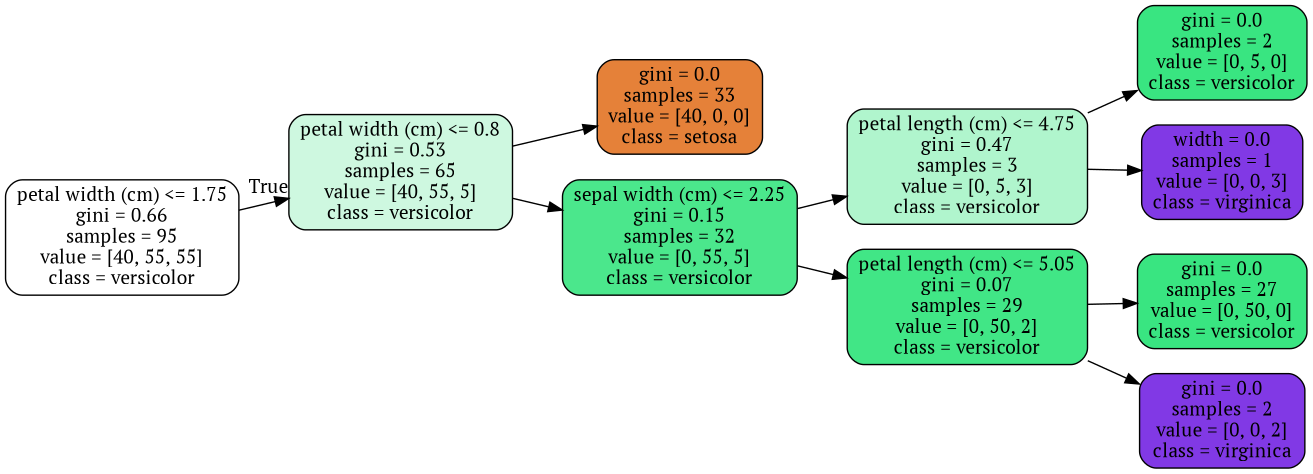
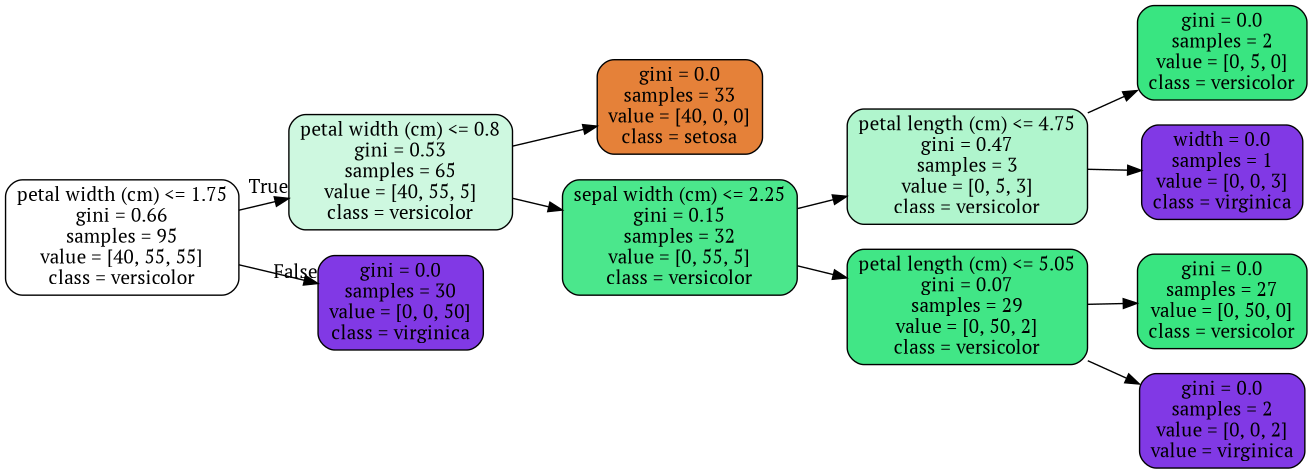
  digraph {
    fontname="PT Serif"
    rankdir=LR
    node [color=black fillcolor="#8139e5" fontname="PT Serif" shape=box style="filled, rounded"]
    edge [fontname="PT Serif"]
    n1 [fillcolor="#ffffff" label="petal width (cm) <= 1.75\ngini = 0.66\nsamples = 95\nvalue = [40, 55, 55]\nclass = versicolor"]
    n2 [fillcolor="#cef8e0" label="petal width (cm) <= 0.8\ngini = 0.53\nsamples = 65\nvalue = [40, 55, 5]\nclass = versicolor"]
+   n3 [label="gini = 0.0\nsamples = 30\nvalue = [0, 0, 50]\nclass = virginica"]
    n4 [fillcolor="#e58139" label="gini = 0.0\nsamples = 33\nvalue = [40, 0, 0]\nclass = setosa"]
    n5 [fillcolor="#4be78c" label="sepal width (cm) <= 2.25\ngini = 0.15\nsamples = 32\nvalue = [0, 55, 5]\nclass = versicolor"]
    n6 [fillcolor="#b0f5cd" label="petal length (cm) <= 4.75\ngini = 0.47\nsamples = 3\nvalue = [0, 5, 3]\nclass = versicolor"]
    n7 [fillcolor="#41e686" label="petal length (cm) <= 5.05\ngini = 0.07\nsamples = 29\nvalue = [0, 50, 2]\nclass = versicolor"]
    n8 [fillcolor="#39e581" label="gini = 0.0\nsamples = 2\nvalue = [0, 5, 0]\nclass = versicolor"]
    n9 [label="width = 0.0\nsamples = 1\nvalue = [0, 0, 3]\nclass = virginica"]
    n10 [fillcolor="#39e581" label="gini = 0.0\nsamples = 27\nvalue = [0, 50, 0]\nclass = versicolor"]
-   n11 [label="gini = 0.0\nsamples = 2\nvalue = [0, 0, 2]\nclass = virginica"]
+   n11 [label="gini = 0.0\nsamples = 2\nvalue = [0, 0, 2]\nvalue = virginica"]
    n1 -> n2 [headlabel=True labelangle=45 labeldistance=2.5]
+   n1 -> n3 [headlabel=False labelangle=-45 labeldistance=2.5]
    n2 -> n4
    n2 -> n5
    n5 -> n6
    n5 -> n7
    n6 -> n8
    n6 -> n9
    n7 -> n10
    n7 -> n11
  }
